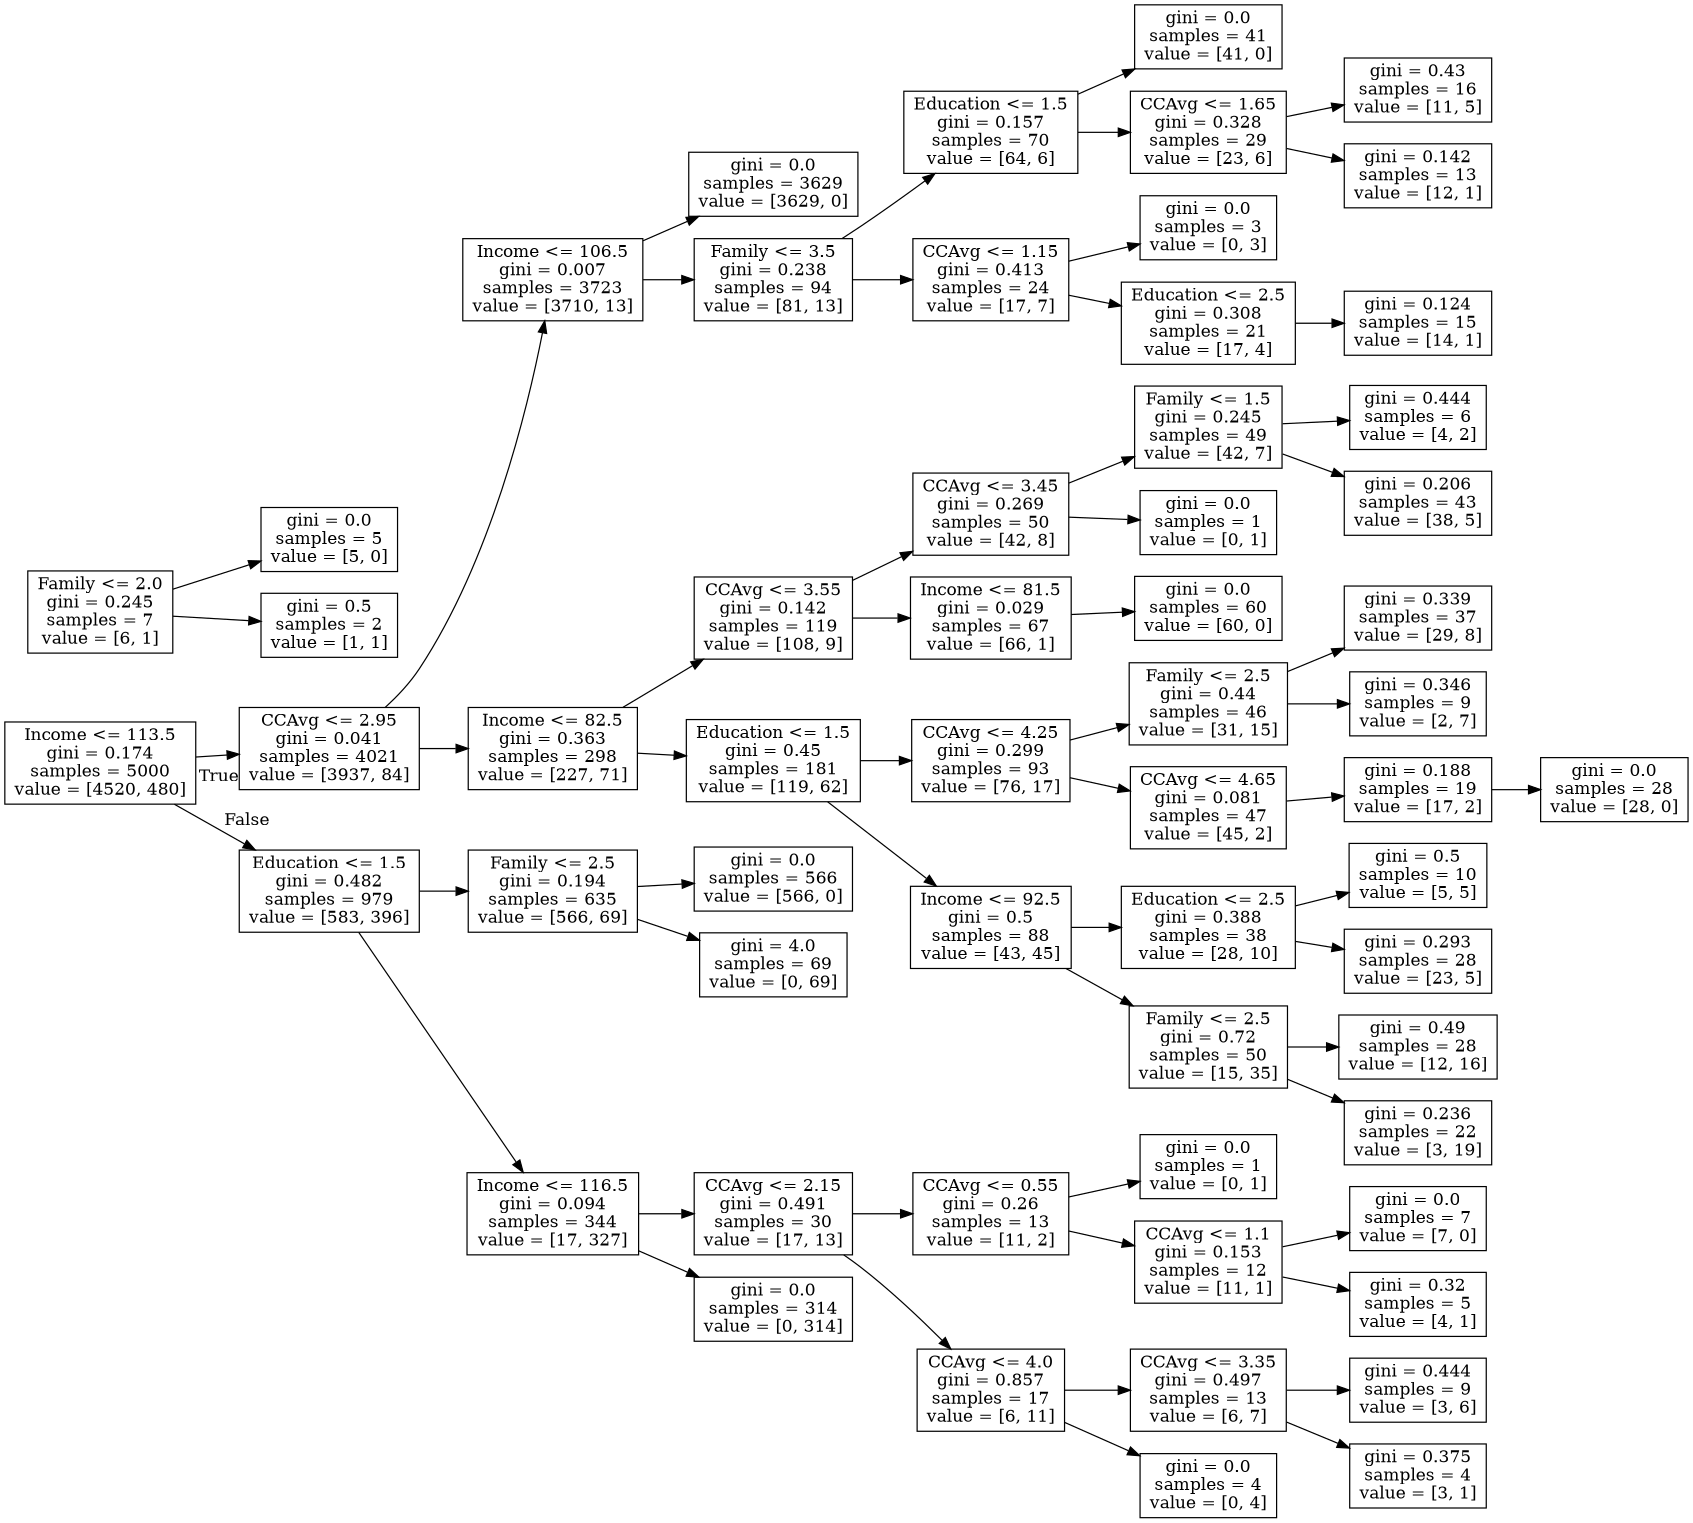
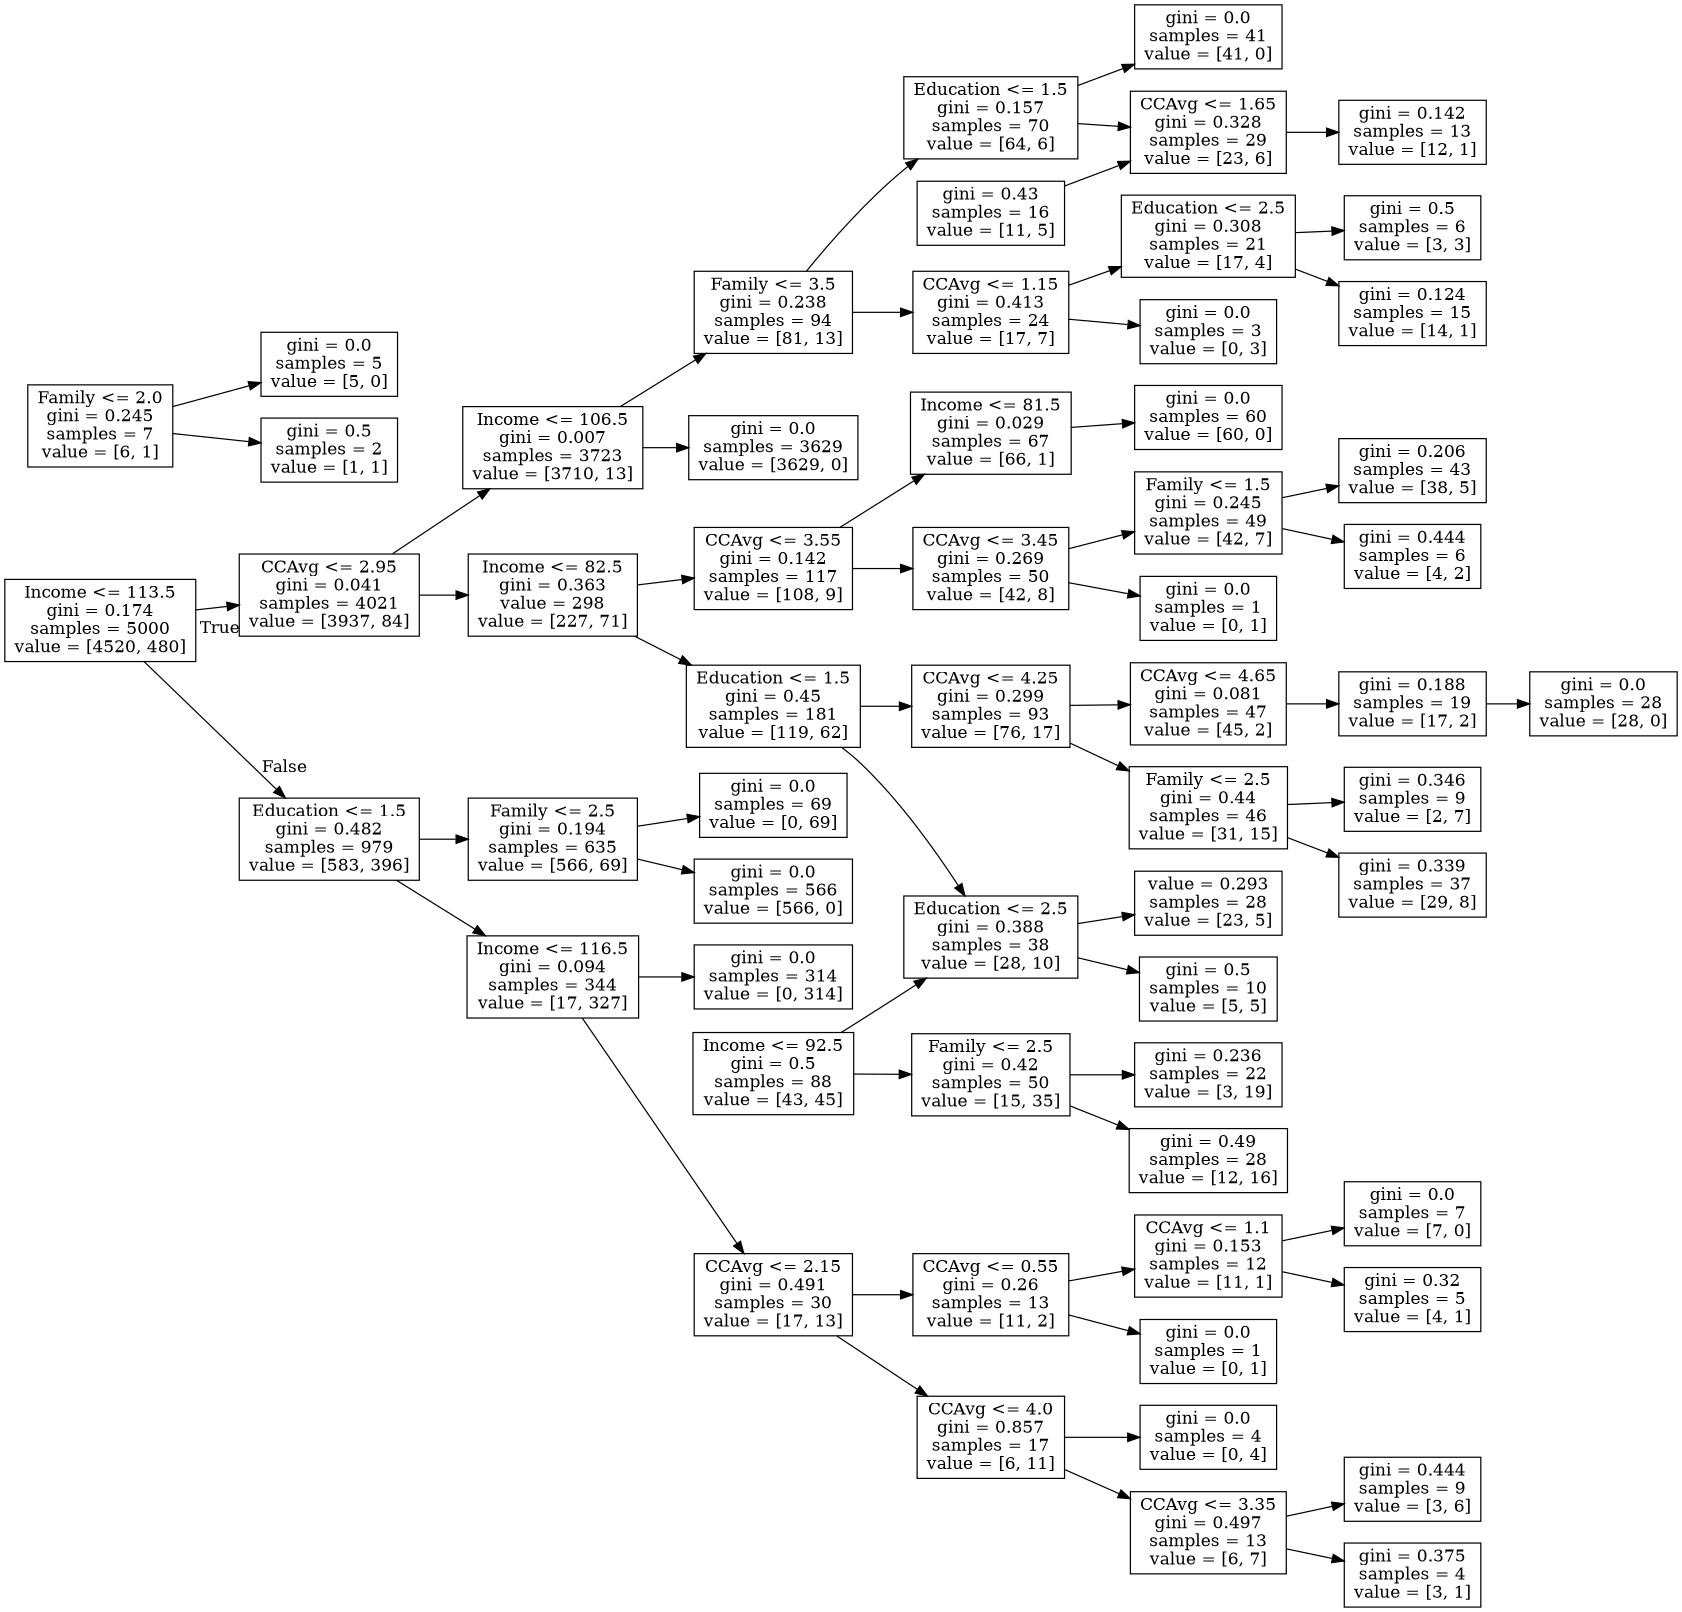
  digraph {
    rankdir=LR
    node [shape=box]
    n1 [label="Income <= 113.5\ngini = 0.174\nsamples = 5000\nvalue = [4520, 480]"]
    n2 [label="CCAvg <= 2.95\ngini = 0.041\nsamples = 4021\nvalue = [3937, 84]"]
    n3 [label="Education <= 1.5\ngini = 0.482\nsamples = 979\nvalue = [583, 396]"]
    n4 [label="Income <= 106.5\ngini = 0.007\nsamples = 3723\nvalue = [3710, 13]"]
-   n5 [label="Income <= 82.5\ngini = 0.363\nsamples = 298\nvalue = [227, 71]"]
+   n5 [label="Income <= 82.5\ngini = 0.363\nvalue = 298\nvalue = [227, 71]"]
    n6 [label="Family <= 2.5\ngini = 0.194\nsamples = 635\nvalue = [566, 69]"]
    n7 [label="Income <= 116.5\ngini = 0.094\nsamples = 344\nvalue = [17, 327]"]
    n8 [label="gini = 0.0\nsamples = 3629\nvalue = [3629, 0]"]
    n9 [label="Family <= 3.5\ngini = 0.238\nsamples = 94\nvalue = [81, 13]"]
-   n10 [label="CCAvg <= 3.55\ngini = 0.142\nsamples = 119\nvalue = [108, 9]"]
+   n10 [label="CCAvg <= 3.55\ngini = 0.142\nsamples = 117\nvalue = [108, 9]"]
    n11 [label="Education <= 1.5\ngini = 0.45\nsamples = 181\nvalue = [119, 62]"]
    n12 [label="Education <= 1.5\ngini = 0.157\nsamples = 70\nvalue = [64, 6]"]
    n13 [label="CCAvg <= 1.15\ngini = 0.413\nsamples = 24\nvalue = [17, 7]"]
    n14 [label="gini = 0.0\nsamples = 41\nvalue = [41, 0]"]
    n15 [label="CCAvg <= 1.65\ngini = 0.328\nsamples = 29\nvalue = [23, 6]"]
    n16 [label="gini = 0.0\nsamples = 3\nvalue = [0, 3]"]
    n17 [label="Education <= 2.5\ngini = 0.308\nsamples = 21\nvalue = [17, 4]"]
    n18 [label="gini = 0.43\nsamples = 16\nvalue = [11, 5]"]
    n19 [label="gini = 0.142\nsamples = 13\nvalue = [12, 1]"]
+   n20 [label="gini = 0.5\nsamples = 6\nvalue = [3, 3]"]
    n21 [label="gini = 0.124\nsamples = 15\nvalue = [14, 1]"]
    n22 [label="CCAvg <= 3.45\ngini = 0.269\nsamples = 50\nvalue = [42, 8]"]
    n23 [label="Income <= 81.5\ngini = 0.029\nsamples = 67\nvalue = [66, 1]"]
    n24 [label="CCAvg <= 4.25\ngini = 0.299\nsamples = 93\nvalue = [76, 17]"]
    n25 [label="Income <= 92.5\ngini = 0.5\nsamples = 88\nvalue = [43, 45]"]
    n26 [label="Family <= 1.5\ngini = 0.245\nsamples = 49\nvalue = [42, 7]"]
    n27 [label="gini = 0.0\nsamples = 1\nvalue = [0, 1]"]
    n28 [label="gini = 0.0\nsamples = 60\nvalue = [60, 0]"]
    n29 [label="gini = 0.444\nsamples = 6\nvalue = [4, 2]"]
    n30 [label="gini = 0.206\nsamples = 43\nvalue = [38, 5]"]
    n31 [label="Family <= 2.0\ngini = 0.245\nsamples = 7\nvalue = [6, 1]"]
    n32 [label="gini = 0.0\nsamples = 5\nvalue = [5, 0]"]
    n33 [label="gini = 0.5\nsamples = 2\nvalue = [1, 1]"]
    n34 [label="Family <= 2.5\ngini = 0.44\nsamples = 46\nvalue = [31, 15]"]
    n35 [label="CCAvg <= 4.65\ngini = 0.081\nsamples = 47\nvalue = [45, 2]"]
    n36 [label="Education <= 2.5\ngini = 0.388\nsamples = 38\nvalue = [28, 10]"]
-   n37 [label="Family <= 2.5\ngini = 0.72\nsamples = 50\nvalue = [15, 35]"]
+   n37 [label="Family <= 2.5\ngini = 0.42\nsamples = 50\nvalue = [15, 35]"]
    n38 [label="gini = 0.339\nsamples = 37\nvalue = [29, 8]"]
    n39 [label="gini = 0.346\nsamples = 9\nvalue = [2, 7]"]
    n40 [label="gini = 0.188\nsamples = 19\nvalue = [17, 2]"]
    n41 [label="gini = 0.0\nsamples = 28\nvalue = [28, 0]"]
    n42 [label="gini = 0.5\nsamples = 10\nvalue = [5, 5]"]
-   n43 [label="gini = 0.293\nsamples = 28\nvalue = [23, 5]"]
+   n43 [label="value = 0.293\nsamples = 28\nvalue = [23, 5]"]
    n44 [label="gini = 0.49\nsamples = 28\nvalue = [12, 16]"]
    n45 [label="gini = 0.236\nsamples = 22\nvalue = [3, 19]"]
    n46 [label="gini = 0.0\nsamples = 566\nvalue = [566, 0]"]
-   n47 [label="gini = 4.0\nsamples = 69\nvalue = [0, 69]"]
+   n47 [label="gini = 0.0\nsamples = 69\nvalue = [0, 69]"]
    n48 [label="CCAvg <= 2.15\ngini = 0.491\nsamples = 30\nvalue = [17, 13]"]
    n49 [label="gini = 0.0\nsamples = 314\nvalue = [0, 314]"]
    n50 [label="CCAvg <= 0.55\ngini = 0.26\nsamples = 13\nvalue = [11, 2]"]
    n51 [label="CCAvg <= 4.0\ngini = 0.857\nsamples = 17\nvalue = [6, 11]"]
    n52 [label="gini = 0.0\nsamples = 1\nvalue = [0, 1]"]
    n53 [label="CCAvg <= 1.1\ngini = 0.153\nsamples = 12\nvalue = [11, 1]"]
    n54 [label="CCAvg <= 3.35\ngini = 0.497\nsamples = 13\nvalue = [6, 7]"]
    n55 [label="gini = 0.0\nsamples = 4\nvalue = [0, 4]"]
    n56 [label="gini = 0.0\nsamples = 7\nvalue = [7, 0]"]
    n57 [label="gini = 0.32\nsamples = 5\nvalue = [4, 1]"]
    n58 [label="gini = 0.444\nsamples = 9\nvalue = [3, 6]"]
    n59 [label="gini = 0.375\nsamples = 4\nvalue = [3, 1]"]
    n1 -> n2 [headlabel=True labelangle=45 labeldistance=2.5]
    n1 -> n3 [headlabel=False labelangle=-45 labeldistance=2.5]
    n2 -> n4
    n2 -> n5
    n3 -> n6
    n3 -> n7
    n4 -> n8
    n4 -> n9
    n5 -> n10
    n5 -> n11
    n6 -> n46
    n6 -> n47
    n7 -> n48
    n7 -> n49
    n9 -> n12
    n9 -> n13
    n10 -> n22
    n10 -> n23
    n11 -> n24
-   n11 -> n25
+   n11 -> n36
    n12 -> n14
    n12 -> n15
    n13 -> n16
    n13 -> n17
-   n15 -> n18
+   n18 -> n15
    n15 -> n19
+   n17 -> n20
    n17 -> n21
    n22 -> n26
    n22 -> n27
    n23 -> n28
    n24 -> n34
    n24 -> n35
    n25 -> n36
    n25 -> n37
    n26 -> n29
    n26 -> n30
    n31 -> n32
    n31 -> n33
    n34 -> n38
    n34 -> n39
    n35 -> n40
    n36 -> n42
    n36 -> n43
    n37 -> n44
    n37 -> n45
    n40 -> n41
    n48 -> n50
    n48 -> n51
    n50 -> n52
    n50 -> n53
    n51 -> n54
    n51 -> n55
    n53 -> n56
    n53 -> n57
    n54 -> n58
    n54 -> n59
  }
